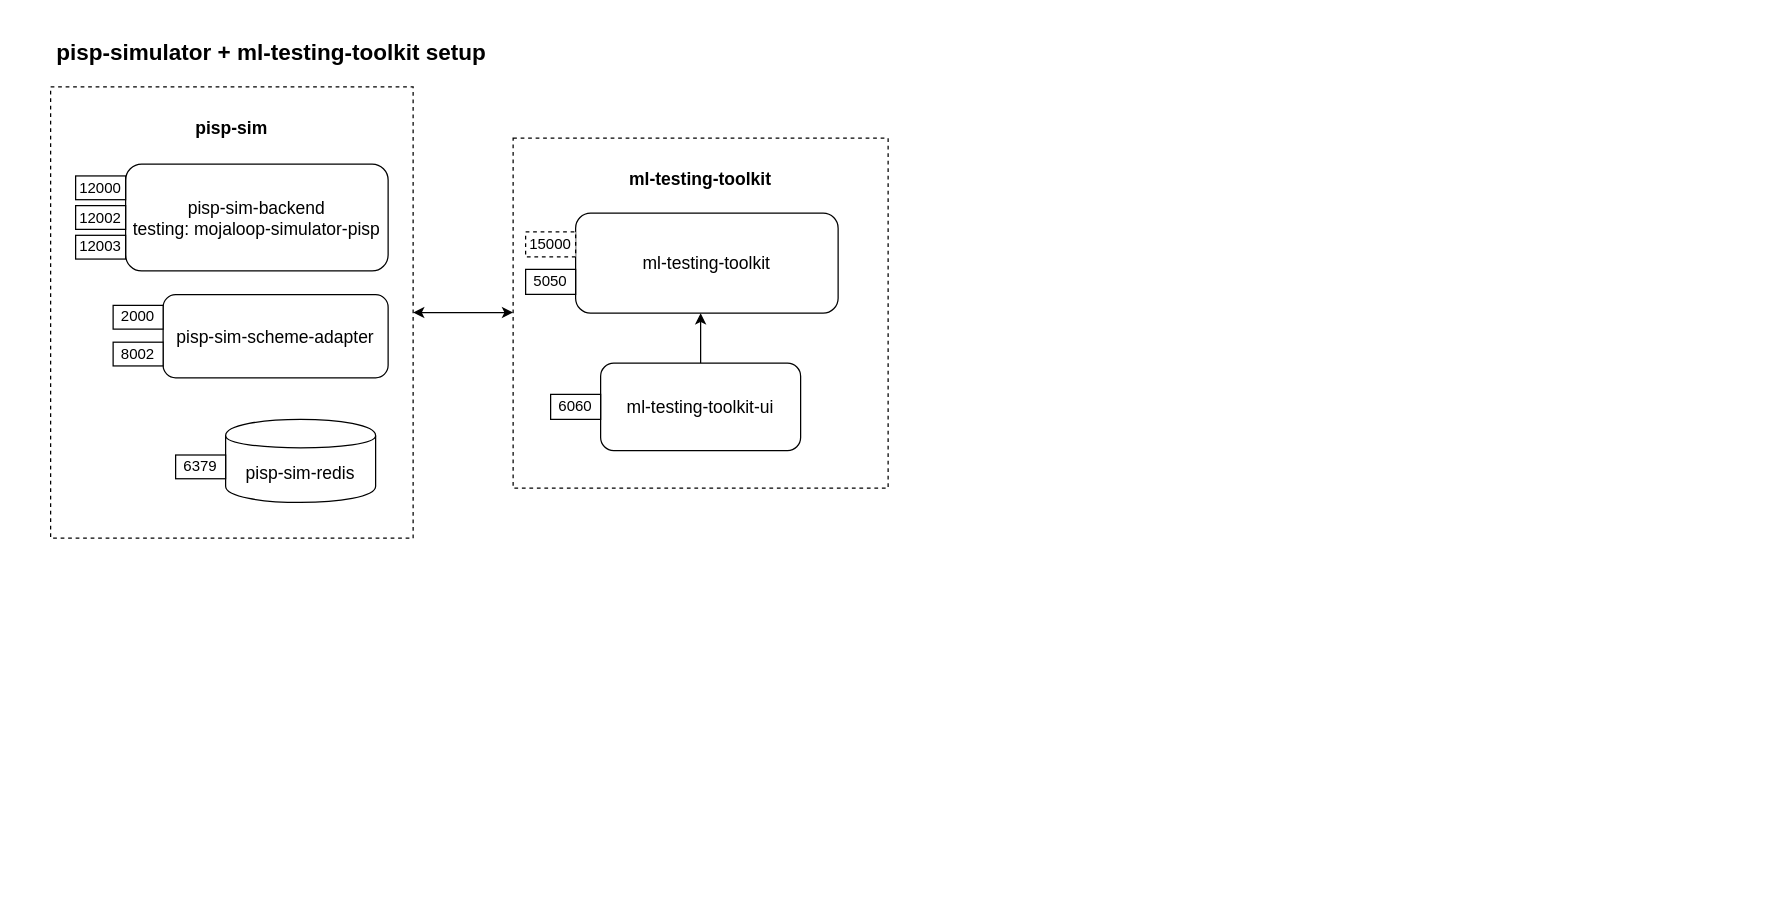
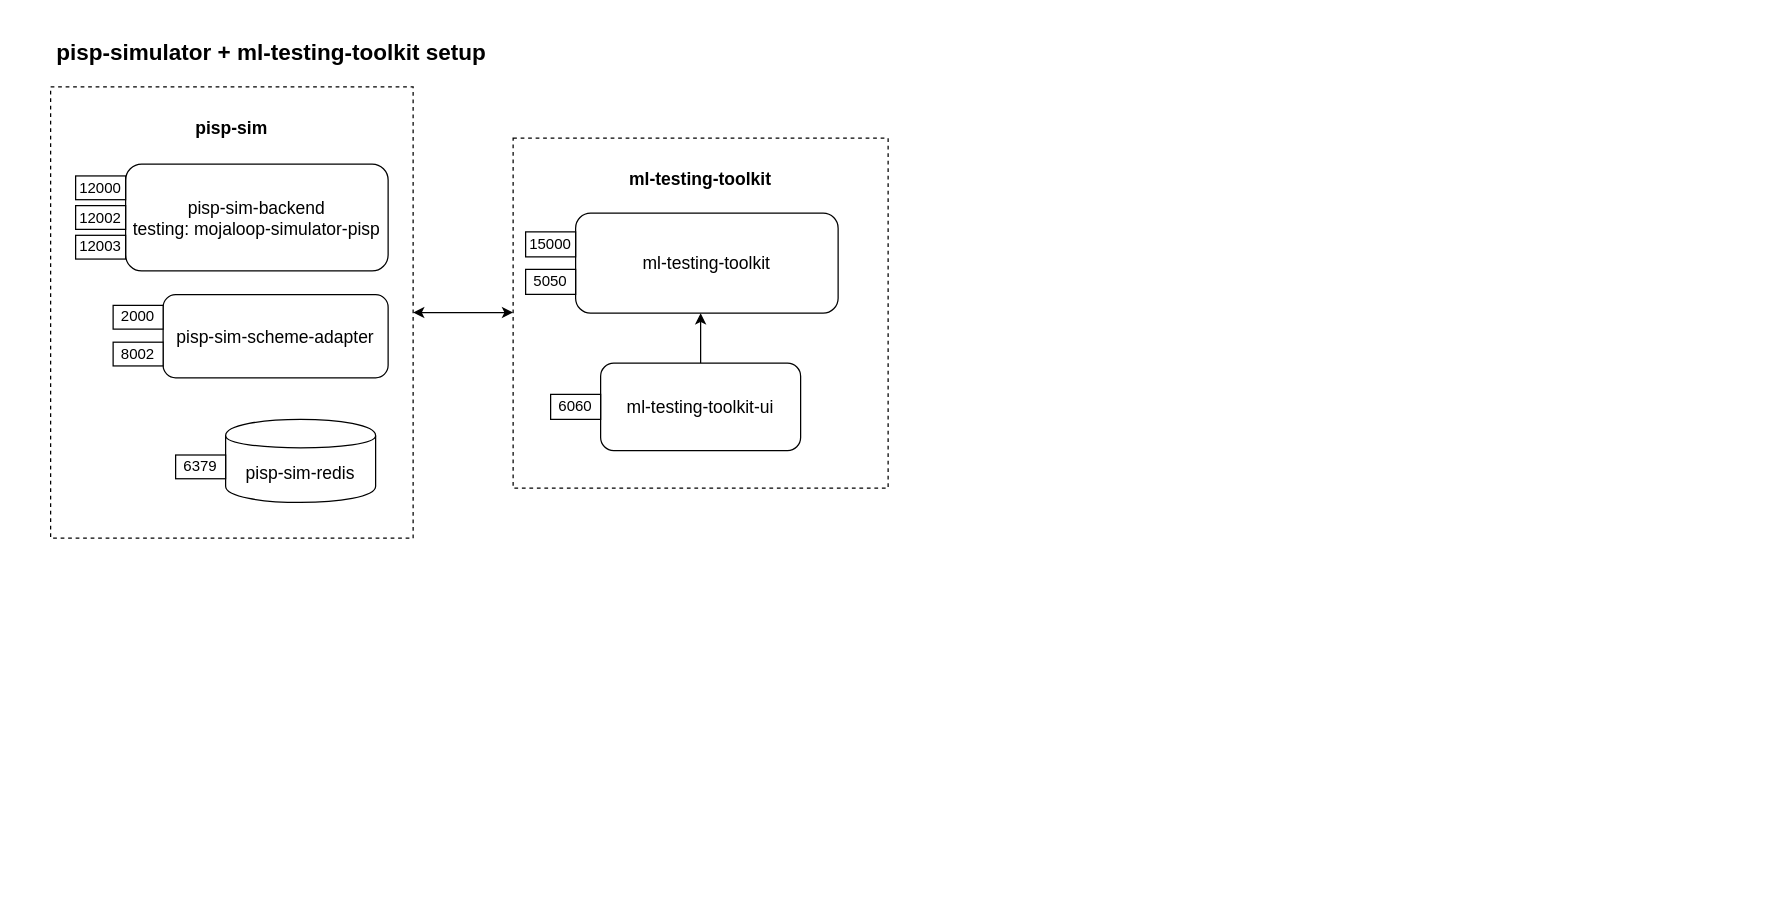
  <mxCell id="0" />
  <mxCell id="1" parent="0" />
  <mxCell id="2" value="" style="group;fontStyle=4" parent="1" vertex="1" connectable="0"><mxGeometry x="788" y="640" width="200" height="60" as="geometry" /></mxCell>
  <mxCell id="3" value="" style="group" parent="1" vertex="1" connectable="0"><mxGeometry x="30" y="50" width="300" height="380" as="geometry" /></mxCell>
  <mxCell id="4" value="&lt;h2&gt;&lt;font style=&quot;font-size: 14px&quot;&gt;pisp-sim&lt;/font&gt;&lt;/h2&gt;" style="rounded=0;whiteSpace=wrap;html=1;verticalAlign=top;dashed=1;" parent="3" vertex="1"><mxGeometry x="10" y="19" width="290" height="361" as="geometry" /></mxCell>
  <mxCell id="5" value="" style="group" parent="3" vertex="1" connectable="0"><mxGeometry x="110" y="285" width="160" height="66.5" as="geometry" /></mxCell>
  <mxCell id="6" value="&lt;font style=&quot;font-size: 14px&quot;&gt;pisp-sim-redis&lt;/font&gt;" style="shape=cylinder;whiteSpace=wrap;html=1;boundedLbl=1;backgroundOutline=1;rounded=0;align=center;" parent="5" vertex="1"><mxGeometry x="40" width="120" height="66.5" as="geometry" /></mxCell>
  <mxCell id="7" value="6379" style="rounded=0;whiteSpace=wrap;html=1;align=center;" parent="5" vertex="1"><mxGeometry y="28.5" width="40" height="19" as="geometry" /></mxCell>
  <mxCell id="8" value="" style="group" parent="3" vertex="1" connectable="0"><mxGeometry x="80" y="185.25" width="200" height="66.5" as="geometry" /></mxCell>
  <mxCell id="9" value="&lt;font style=&quot;font-size: 14px&quot;&gt;pisp-sim-scheme-adapter&lt;/font&gt;" style="rounded=1;whiteSpace=wrap;html=1;align=center;fontStyle=0" parent="8" vertex="1"><mxGeometry x="20" width="180" height="66.5" as="geometry" /></mxCell>
  <mxCell id="10" value="&lt;font style=&quot;font-size: 14px&quot;&gt;pisp-sim-backend&lt;br&gt;testing: mojaloop-simulator-pisp&lt;br&gt;&lt;/font&gt;" style="rounded=1;whiteSpace=wrap;html=1;align=center;" parent="3" vertex="1"><mxGeometry x="70" y="80.75" width="210" height="85.5" as="geometry" /></mxCell>
  <mxCell id="11" value="12000" style="rounded=0;whiteSpace=wrap;html=1;align=center;" parent="3" vertex="1"><mxGeometry x="30" y="90.25" width="40" height="19" as="geometry" /></mxCell>
  <mxCell id="12" value="12002" style="rounded=0;whiteSpace=wrap;html=1;align=center;" parent="3" vertex="1"><mxGeometry x="30" y="114" width="40" height="19" as="geometry" /></mxCell>
  <mxCell id="13" value="12003" style="rounded=0;whiteSpace=wrap;html=1;align=center;" parent="3" vertex="1"><mxGeometry x="30" y="137.75" width="40" height="19" as="geometry" /></mxCell>
  <mxCell id="14" value="2000" style="rounded=0;whiteSpace=wrap;html=1;align=center;" parent="3" vertex="1"><mxGeometry x="60" y="193.8" width="40" height="19" as="geometry" /></mxCell>
  <mxCell id="15" value="8002" style="rounded=0;whiteSpace=wrap;html=1;align=center;" parent="3" vertex="1"><mxGeometry x="60" y="223.25" width="40" height="19" as="geometry" /></mxCell>
  <mxCell id="16" value="" style="group;fontStyle=4" parent="1" vertex="1" connectable="0"><mxGeometry x="1188" y="638" width="200" height="60" as="geometry" /></mxCell>
  <mxCell id="17" value="&lt;h1 style=&quot;text-align: center&quot;&gt;&lt;font style=&quot;font-size: 18px&quot;&gt;&amp;nbsp; &amp;nbsp; pisp-simulator + ml-testing-toolkit setup&lt;/font&gt;&lt;br&gt;&lt;/h1&gt;" style="text;html=1;strokeColor=none;fillColor=none;spacing=5;spacingTop=-20;whiteSpace=wrap;overflow=hidden;rounded=0;" parent="1" vertex="1"><mxGeometry x="20" y="20" width="680" height="40" as="geometry" /></mxCell>
  <mxCell id="18" value="" style="group;fontStyle=4" parent="1" vertex="1" connectable="0"><mxGeometry x="798" y="650" width="200" height="60" as="geometry" /></mxCell>
  <mxCell id="19" value="" style="group" parent="1" vertex="1" connectable="0"><mxGeometry x="410" y="50" width="300" height="400" as="geometry" /></mxCell>
  <mxCell id="20" value="&lt;h2&gt;&lt;font style=&quot;font-size: 14px&quot;&gt;ml-testing-toolkit&lt;/font&gt;&lt;/h2&gt;" style="rounded=0;whiteSpace=wrap;html=1;verticalAlign=top;dashed=1;" parent="19" vertex="1"><mxGeometry y="60" width="300" height="280" as="geometry" /></mxCell>
  <mxCell id="21" value="&lt;font style=&quot;font-size: 14px&quot;&gt;ml-testing-toolkit&lt;/font&gt;" style="rounded=1;whiteSpace=wrap;html=1;align=center;" parent="19" vertex="1"><mxGeometry x="50" y="120" width="210" height="80" as="geometry" /></mxCell>
- <mxCell id="22" value="15000" style="rounded=0;whiteSpace=wrap;html=1;align=center;dashed=1;" parent="19" vertex="1"><mxGeometry x="10" y="135" width="40" height="20" as="geometry" /></mxCell>
+ <mxCell id="22" value="15000" style="rounded=0;whiteSpace=wrap;html=1;align=center;" parent="19" vertex="1"><mxGeometry x="10" y="135" width="40" height="20" as="geometry" /></mxCell>
  <mxCell id="23" value="5050" style="rounded=0;whiteSpace=wrap;html=1;align=center;" parent="19" vertex="1"><mxGeometry x="10" y="165" width="40" height="20" as="geometry" /></mxCell>
  <mxCell id="24" value="" style="edgeStyle=orthogonalEdgeStyle;rounded=0;orthogonalLoop=1;jettySize=auto;html=1;" parent="19" source="25" target="21" edge="1"><mxGeometry relative="1" as="geometry"><Array as="points"><mxPoint x="150" y="200" /><mxPoint x="150" y="200" /></Array></mxGeometry></mxCell>
  <mxCell id="25" value="&lt;font style=&quot;font-size: 14px&quot;&gt;ml-testing-toolkit-ui&lt;/font&gt;" style="rounded=1;whiteSpace=wrap;html=1;align=center;fontStyle=0" parent="19" vertex="1"><mxGeometry x="70" y="240" width="160" height="70" as="geometry" /></mxCell>
  <mxCell id="26" value="6060" style="rounded=0;whiteSpace=wrap;html=1;align=center;" parent="19" vertex="1"><mxGeometry x="30" y="265" width="40" height="20" as="geometry" /></mxCell>
  <mxCell id="27" value="" style="group;fontStyle=4" parent="1" vertex="1" connectable="0"><mxGeometry x="1198" y="648" width="200" height="60" as="geometry" /></mxCell>
  <mxCell id="28" value="" style="endArrow=classic;startArrow=classic;html=1;" parent="1" edge="1"><mxGeometry width="50" height="50" relative="1" as="geometry"><mxPoint x="330" y="249.5" as="sourcePoint" /><mxPoint x="410" y="249.5" as="targetPoint" /></mxGeometry></mxCell>
